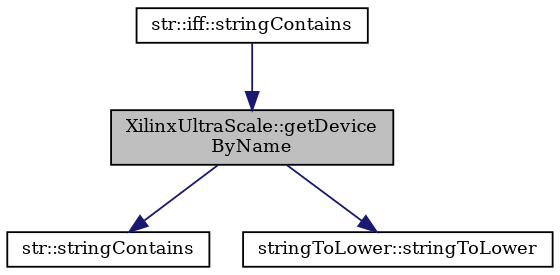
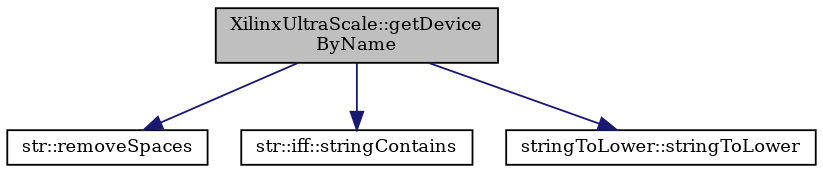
  digraph {
    fontname="DejaVu Serif"
    rankdir=TB
    node [color=black fillcolor=white fontname="DejaVu Serif" fontsize=10 shape=record style=filled]
    edge [color=midnightblue fontname="DejaVu Serif" fontsize=10 labelfontname=Helvetica labelfontsize=10 style=solid]
    n1 [fillcolor=grey75 fontcolor=black height=0.2 label="XilinxUltraScale::getDevice\lByName" width=0.4]
-   n2 [height=0.2 label="str::stringContains" width=0.4]
+   n2 [height=0.2 label="str::removeSpaces" width=0.4]
    n3 [height=0.2 label="str::iff::stringContains" width=0.4]
    n4 [height=0.2 label="stringToLower::stringToLower" width=0.4]
    n1 -> n2
-   n3 -> n1
+   n1 -> n3
    n1 -> n4
  }
